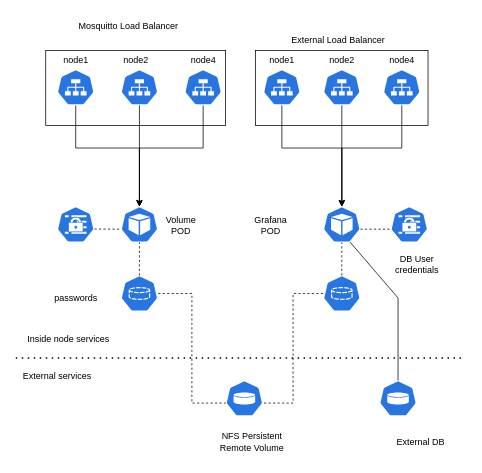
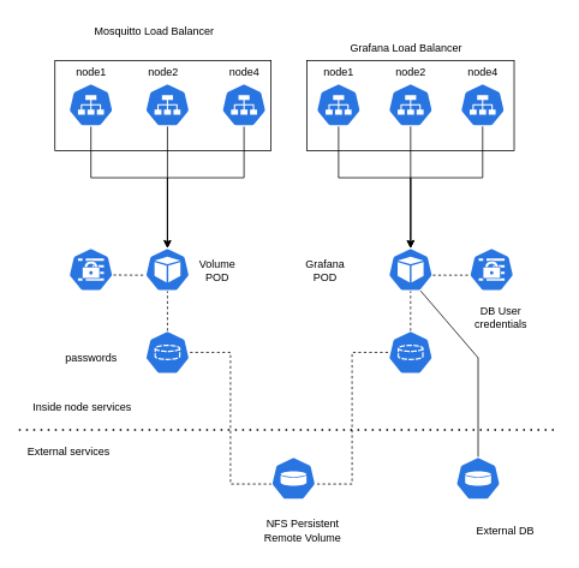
  <mxCell id="0" />
  <mxCell id="1" parent="0" />
  <mxCell id="2" value="" style="rounded=0;whiteSpace=wrap;html=1;" vertex="1" parent="1"><mxGeometry x="340" y="67" width="230" height="100" as="geometry" /></mxCell>
  <mxCell id="3" value="" style="whiteSpace=wrap;html=1;" vertex="1" parent="1"><mxGeometry x="60" y="67" width="240" height="100" as="geometry" /></mxCell>
  <mxCell id="4" value="" style="aspect=fixed;sketch=0;html=1;dashed=0;whitespace=wrap;verticalLabelPosition=bottom;verticalAlign=top;fillColor=#2875E2;strokeColor=#ffffff;points=[[0.005,0.63,0],[0.1,0.2,0],[0.9,0.2,0],[0.5,0,0],[0.995,0.63,0],[0.72,0.99,0],[0.5,1,0],[0.28,0.99,0]];shape=mxgraph.kubernetes.icon2;prIcon=pv" vertex="1" parent="1"><mxGeometry x="300" y="507" width="50" height="48" as="geometry" /></mxCell>
  <mxCell id="5" value="" style="aspect=fixed;sketch=0;html=1;dashed=0;whitespace=wrap;verticalLabelPosition=bottom;verticalAlign=top;fillColor=#2875E2;strokeColor=#ffffff;points=[[0.005,0.63,0],[0.1,0.2,0],[0.9,0.2,0],[0.5,0,0],[0.995,0.63,0],[0.72,0.99,0],[0.5,1,0],[0.28,0.99,0]];shape=mxgraph.kubernetes.icon2;prIcon=pvc" vertex="1" parent="1"><mxGeometry x="160" y="367" width="50" height="48" as="geometry" /></mxCell>
  <mxCell id="6" value="" style="aspect=fixed;sketch=0;html=1;dashed=0;whitespace=wrap;verticalLabelPosition=bottom;verticalAlign=top;fillColor=#2875E2;strokeColor=#ffffff;points=[[0.005,0.63,0],[0.1,0.2,0],[0.9,0.2,0],[0.5,0,0],[0.995,0.63,0],[0.72,0.99,0],[0.5,1,0],[0.28,0.99,0]];shape=mxgraph.kubernetes.icon2;prIcon=pvc" vertex="1" parent="1"><mxGeometry x="430" y="367" width="50" height="48" as="geometry" /></mxCell>
  <mxCell id="7" value="" style="aspect=fixed;sketch=0;html=1;dashed=0;whitespace=wrap;verticalLabelPosition=bottom;verticalAlign=top;fillColor=#2875E2;strokeColor=#ffffff;points=[[0.005,0.63,0],[0.1,0.2,0],[0.9,0.2,0],[0.5,0,0],[0.995,0.63,0],[0.72,0.99,0],[0.5,1,0],[0.28,0.99,0]];shape=mxgraph.kubernetes.icon2;prIcon=pod" vertex="1" parent="1"><mxGeometry x="160" y="275" width="50" height="48" as="geometry" /></mxCell>
  <mxCell id="8" value="" style="aspect=fixed;sketch=0;html=1;dashed=0;whitespace=wrap;verticalLabelPosition=bottom;verticalAlign=top;fillColor=#2875E2;strokeColor=#ffffff;points=[[0.005,0.63,0],[0.1,0.2,0],[0.9,0.2,0],[0.5,0,0],[0.995,0.63,0],[0.72,0.99,0],[0.5,1,0],[0.28,0.99,0]];shape=mxgraph.kubernetes.icon2;prIcon=pod" vertex="1" parent="1"><mxGeometry x="430" y="275" width="50" height="48" as="geometry" /></mxCell>
  <mxCell id="9" value="" style="aspect=fixed;sketch=0;html=1;dashed=0;whitespace=wrap;verticalLabelPosition=bottom;verticalAlign=top;fillColor=#2875E2;strokeColor=#ffffff;points=[[0.005,0.63,0],[0.1,0.2,0],[0.9,0.2,0],[0.5,0,0],[0.995,0.63,0],[0.72,0.99,0],[0.5,1,0],[0.28,0.99,0]];shape=mxgraph.kubernetes.icon2;prIcon=secret" vertex="1" parent="1"><mxGeometry x="75" y="275" width="50" height="48" as="geometry" /></mxCell>
  <mxCell id="10" value="" style="aspect=fixed;sketch=0;html=1;dashed=0;whitespace=wrap;verticalLabelPosition=bottom;verticalAlign=top;fillColor=#2875E2;strokeColor=#ffffff;points=[[0.005,0.63,0],[0.1,0.2,0],[0.9,0.2,0],[0.5,0,0],[0.995,0.63,0],[0.72,0.99,0],[0.5,1,0],[0.28,0.99,0]];shape=mxgraph.kubernetes.icon2;prIcon=secret" vertex="1" parent="1"><mxGeometry x="520" y="275" width="50" height="48" as="geometry" /></mxCell>
  <mxCell id="11" style="edgeStyle=orthogonalEdgeStyle;rounded=0;orthogonalLoop=1;jettySize=auto;html=1;" edge="1" parent="1" source="12" target="7"><mxGeometry relative="1" as="geometry"><Array as="points"><mxPoint x="270" y="197" /><mxPoint x="185" y="197" /></Array></mxGeometry></mxCell>
  <mxCell id="12" value="" style="aspect=fixed;sketch=0;html=1;dashed=0;whitespace=wrap;verticalLabelPosition=bottom;verticalAlign=top;fillColor=#2875E2;strokeColor=#ffffff;points=[[0.005,0.63,0],[0.1,0.2,0],[0.9,0.2,0],[0.5,0,0],[0.995,0.63,0],[0.72,0.99,0],[0.5,1,0],[0.28,0.99,0]];shape=mxgraph.kubernetes.icon2;prIcon=svc" vertex="1" parent="1"><mxGeometry x="245" y="92" width="50" height="48" as="geometry" /></mxCell>
  <mxCell id="13" value="" style="aspect=fixed;sketch=0;html=1;dashed=0;whitespace=wrap;verticalLabelPosition=bottom;verticalAlign=top;fillColor=#2875E2;strokeColor=#ffffff;points=[[0.005,0.63,0],[0.1,0.2,0],[0.9,0.2,0],[0.5,0,0],[0.995,0.63,0],[0.72,0.99,0],[0.5,1,0],[0.28,0.99,0]];shape=mxgraph.kubernetes.icon2;prIcon=svc" vertex="1" parent="1"><mxGeometry x="160" y="92" width="50" height="48" as="geometry" /></mxCell>
  <mxCell id="14" style="edgeStyle=orthogonalEdgeStyle;rounded=0;orthogonalLoop=1;jettySize=auto;html=1;entryX=0.5;entryY=0;entryDx=0;entryDy=0;entryPerimeter=0;" edge="1" parent="1" source="15" target="7"><mxGeometry relative="1" as="geometry"><mxPoint x="190" y="207" as="targetPoint" /><Array as="points"><mxPoint x="100" y="197" /><mxPoint x="185" y="197" /></Array></mxGeometry></mxCell>
  <mxCell id="15" value="" style="aspect=fixed;sketch=0;html=1;dashed=0;whitespace=wrap;verticalLabelPosition=bottom;verticalAlign=top;fillColor=#2875E2;strokeColor=#ffffff;points=[[0.005,0.63,0],[0.1,0.2,0],[0.9,0.2,0],[0.5,0,0],[0.995,0.63,0],[0.72,0.99,0],[0.5,1,0],[0.28,0.99,0]];shape=mxgraph.kubernetes.icon2;prIcon=svc" vertex="1" parent="1"><mxGeometry x="75" y="92" width="50" height="48" as="geometry" /></mxCell>
  <mxCell id="16" value="" style="aspect=fixed;sketch=0;html=1;dashed=0;whitespace=wrap;verticalLabelPosition=bottom;verticalAlign=top;fillColor=#2875E2;strokeColor=#ffffff;points=[[0.005,0.63,0],[0.1,0.2,0],[0.9,0.2,0],[0.5,0,0],[0.995,0.63,0],[0.72,0.99,0],[0.5,1,0],[0.28,0.99,0]];shape=mxgraph.kubernetes.icon2;prIcon=svc" vertex="1" parent="1"><mxGeometry x="350" y="92" width="50" height="48" as="geometry" /></mxCell>
  <mxCell id="17" value="" style="aspect=fixed;sketch=0;html=1;dashed=0;whitespace=wrap;verticalLabelPosition=bottom;verticalAlign=top;fillColor=#2875E2;strokeColor=#ffffff;points=[[0.005,0.63,0],[0.1,0.2,0],[0.9,0.2,0],[0.5,0,0],[0.995,0.63,0],[0.72,0.99,0],[0.5,1,0],[0.28,0.99,0]];shape=mxgraph.kubernetes.icon2;prIcon=svc" vertex="1" parent="1"><mxGeometry x="430" y="92" width="50" height="48" as="geometry" /></mxCell>
  <mxCell id="18" value="" style="aspect=fixed;sketch=0;html=1;dashed=0;whitespace=wrap;verticalLabelPosition=bottom;verticalAlign=top;fillColor=#2875E2;strokeColor=#ffffff;points=[[0.005,0.63,0],[0.1,0.2,0],[0.9,0.2,0],[0.5,0,0],[0.995,0.63,0],[0.72,0.99,0],[0.5,1,0],[0.28,0.99,0]];shape=mxgraph.kubernetes.icon2;prIcon=svc" vertex="1" parent="1"><mxGeometry x="510" y="92" width="50" height="48" as="geometry" /></mxCell>
  <mxCell id="19" value="" style="endArrow=none;dashed=1;html=1;rounded=0;entryX=0.005;entryY=0.63;entryDx=0;entryDy=0;entryPerimeter=0;" edge="1" parent="1" target="7"><mxGeometry width="50" height="50" relative="1" as="geometry"><mxPoint x="125" y="305" as="sourcePoint" /><mxPoint x="175" y="255" as="targetPoint" /></mxGeometry></mxCell>
  <mxCell id="20" value="" style="endArrow=none;dashed=1;html=1;rounded=0;exitX=0.995;exitY=0.63;exitDx=0;exitDy=0;exitPerimeter=0;entryX=0.005;entryY=0.63;entryDx=0;entryDy=0;entryPerimeter=0;" edge="1" parent="1" source="8" target="10"><mxGeometry width="50" height="50" relative="1" as="geometry"><mxPoint x="470" y="307" as="sourcePoint" /><mxPoint x="520" y="257" as="targetPoint" /></mxGeometry></mxCell>
  <mxCell id="21" value="" style="endArrow=none;dashed=1;html=1;rounded=0;exitX=0.5;exitY=0;exitDx=0;exitDy=0;exitPerimeter=0;entryX=0.5;entryY=1;entryDx=0;entryDy=0;entryPerimeter=0;" edge="1" parent="1" source="5" target="7"><mxGeometry width="50" height="50" relative="1" as="geometry"><mxPoint x="140" y="317" as="sourcePoint" /><mxPoint x="190" y="267" as="targetPoint" /></mxGeometry></mxCell>
  <mxCell id="22" value="" style="endArrow=none;dashed=1;html=1;rounded=0;entryX=0.5;entryY=1;entryDx=0;entryDy=0;entryPerimeter=0;exitX=0.5;exitY=0;exitDx=0;exitDy=0;exitPerimeter=0;" edge="1" parent="1" source="6" target="8"><mxGeometry width="50" height="50" relative="1" as="geometry"><mxPoint x="380" y="437" as="sourcePoint" /><mxPoint x="430" y="387" as="targetPoint" /></mxGeometry></mxCell>
  <mxCell id="23" style="edgeStyle=orthogonalEdgeStyle;rounded=0;orthogonalLoop=1;jettySize=auto;html=1;entryX=0.005;entryY=0.63;entryDx=0;entryDy=0;entryPerimeter=0;endArrow=none;startFill=0;dashed=1;" edge="1" parent="1" source="5" target="4"><mxGeometry relative="1" as="geometry" /></mxCell>
  <mxCell id="24" style="edgeStyle=orthogonalEdgeStyle;rounded=0;orthogonalLoop=1;jettySize=auto;html=1;entryX=0.995;entryY=0.63;entryDx=0;entryDy=0;entryPerimeter=0;dashed=1;endArrow=none;startFill=0;" edge="1" parent="1" source="6" target="4"><mxGeometry relative="1" as="geometry" /></mxCell>
  <mxCell id="25" style="edgeStyle=orthogonalEdgeStyle;rounded=0;orthogonalLoop=1;jettySize=auto;html=1;entryX=0.5;entryY=0;entryDx=0;entryDy=0;entryPerimeter=0;" edge="1" parent="1" source="13" target="7"><mxGeometry relative="1" as="geometry" /></mxCell>
  <mxCell id="26" style="edgeStyle=orthogonalEdgeStyle;rounded=0;orthogonalLoop=1;jettySize=auto;html=1;entryX=0.5;entryY=0;entryDx=0;entryDy=0;entryPerimeter=0;" edge="1" parent="1" source="16" target="8"><mxGeometry relative="1" as="geometry"><Array as="points"><mxPoint x="375" y="197" /><mxPoint x="455" y="197" /></Array></mxGeometry></mxCell>
  <mxCell id="27" style="edgeStyle=orthogonalEdgeStyle;rounded=0;orthogonalLoop=1;jettySize=auto;html=1;entryX=0.5;entryY=0;entryDx=0;entryDy=0;entryPerimeter=0;" edge="1" parent="1" source="18" target="8"><mxGeometry relative="1" as="geometry"><Array as="points"><mxPoint x="535" y="197" /><mxPoint x="455" y="197" /></Array></mxGeometry></mxCell>
  <mxCell id="28" style="edgeStyle=orthogonalEdgeStyle;rounded=0;orthogonalLoop=1;jettySize=auto;html=1;entryX=0.5;entryY=0;entryDx=0;entryDy=0;entryPerimeter=0;" edge="1" parent="1" source="17" target="8"><mxGeometry relative="1" as="geometry" /></mxCell>
  <mxCell id="29" value="Volume&lt;div&gt;POD&lt;/div&gt;" style="text;html=1;align=center;verticalAlign=middle;resizable=0;points=[];autosize=1;strokeColor=none;fillColor=none;" vertex="1" parent="1"><mxGeometry x="200" y="280" width="80" height="40" as="geometry" /></mxCell>
  <mxCell id="30" value="Grafana&lt;div&gt;POD&lt;/div&gt;" style="text;html=1;align=center;verticalAlign=middle;resizable=0;points=[];autosize=1;strokeColor=none;fillColor=none;" vertex="1" parent="1"><mxGeometry x="325" y="280" width="70" height="40" as="geometry" /></mxCell>
  <mxCell id="31" value="node1" style="text;html=1;align=center;verticalAlign=middle;resizable=0;points=[];autosize=1;strokeColor=none;fillColor=none;" vertex="1" parent="1"><mxGeometry x="70" y="65" width="60" height="30" as="geometry" /></mxCell>
  <mxCell id="32" value="node2" style="text;html=1;align=center;verticalAlign=middle;resizable=0;points=[];autosize=1;strokeColor=none;fillColor=none;" vertex="1" parent="1"><mxGeometry x="150" y="65" width="60" height="30" as="geometry" /></mxCell>
  <mxCell id="33" value="node4" style="text;html=1;align=center;verticalAlign=middle;resizable=0;points=[];autosize=1;strokeColor=none;fillColor=none;" vertex="1" parent="1"><mxGeometry x="240" y="65" width="60" height="30" as="geometry" /></mxCell>
  <mxCell id="34" value="node1" style="text;html=1;align=center;verticalAlign=middle;resizable=0;points=[];autosize=1;strokeColor=none;fillColor=none;" vertex="1" parent="1"><mxGeometry x="345" y="65" width="60" height="30" as="geometry" /></mxCell>
  <mxCell id="35" value="node2" style="text;html=1;align=center;verticalAlign=middle;resizable=0;points=[];autosize=1;strokeColor=none;fillColor=none;" vertex="1" parent="1"><mxGeometry x="425" y="65" width="60" height="30" as="geometry" /></mxCell>
  <mxCell id="36" value="node4" style="text;html=1;align=center;verticalAlign=middle;resizable=0;points=[];autosize=1;strokeColor=none;fillColor=none;" vertex="1" parent="1"><mxGeometry x="505" y="65" width="60" height="30" as="geometry" /></mxCell>
  <mxCell id="37" value="passwords" style="text;html=1;align=center;verticalAlign=middle;resizable=0;points=[];autosize=1;strokeColor=none;fillColor=none;" vertex="1" parent="1"><mxGeometry x="60" y="383" width="80" height="30" as="geometry" /></mxCell>
  <mxCell id="38" value="DB User&lt;div&gt;credentials&lt;/div&gt;" style="text;html=1;align=center;verticalAlign=middle;resizable=0;points=[];autosize=1;strokeColor=none;fillColor=none;" vertex="1" parent="1"><mxGeometry x="515" y="332" width="80" height="40" as="geometry" /></mxCell>
  <mxCell id="39" value="NFS Persistent&lt;div&gt;Remote Volume&lt;/div&gt;" style="text;html=1;align=center;verticalAlign=middle;resizable=0;points=[];autosize=1;strokeColor=none;fillColor=none;" vertex="1" parent="1"><mxGeometry x="280" y="569" width="110" height="40" as="geometry" /></mxCell>
  <mxCell id="40" value="" style="aspect=fixed;sketch=0;html=1;dashed=0;whitespace=wrap;verticalLabelPosition=bottom;verticalAlign=top;fillColor=#2875E2;strokeColor=#ffffff;points=[[0.005,0.63,0],[0.1,0.2,0],[0.9,0.2,0],[0.5,0,0],[0.995,0.63,0],[0.72,0.99,0],[0.5,1,0],[0.28,0.99,0]];shape=mxgraph.kubernetes.icon2;prIcon=vol" vertex="1" parent="1"><mxGeometry x="505" y="507" width="50" height="48" as="geometry" /></mxCell>
  <mxCell id="41" value="" style="endArrow=none;startArrow=none;html=1;rounded=0;exitX=0.5;exitY=0;exitDx=0;exitDy=0;exitPerimeter=0;entryX=0.72;entryY=0.99;entryDx=0;entryDy=0;entryPerimeter=0;startFill=0;" edge="1" parent="1" source="40" target="8"><mxGeometry width="50" height="50" relative="1" as="geometry"><mxPoint x="420" y="437" as="sourcePoint" /><mxPoint x="470" y="387" as="targetPoint" /><Array as="points"><mxPoint x="530" y="397" /></Array></mxGeometry></mxCell>
  <mxCell id="42" value="External DB" style="text;html=1;align=center;verticalAlign=middle;resizable=0;points=[];autosize=1;strokeColor=none;fillColor=none;" vertex="1" parent="1"><mxGeometry x="515" y="575" width="90" height="30" as="geometry" /></mxCell>
  <mxCell id="43" value="" style="endArrow=none;dashed=1;html=1;dashPattern=1 3;strokeWidth=2;rounded=0;" edge="1" parent="1"><mxGeometry width="50" height="50" relative="1" as="geometry"><mxPoint x="20" y="477" as="sourcePoint" /><mxPoint x="620" y="477" as="targetPoint" /></mxGeometry></mxCell>
  <mxCell id="44" value="Mosquitto Load Balancer" style="text;html=1;align=center;verticalAlign=middle;resizable=0;points=[];autosize=1;strokeColor=none;fillColor=none;" vertex="1" parent="1"><mxGeometry x="90" y="20" width="160" height="30" as="geometry" /></mxCell>
- <mxCell id="45" value="External Load Balancer&lt;div&gt;&lt;br&gt;&lt;/div&gt;" style="text;html=1;align=center;verticalAlign=middle;resizable=0;points=[];autosize=1;strokeColor=none;fillColor=none;" vertex="1" parent="1"><mxGeometry x="375" y="40" width="150" height="40" as="geometry" /></mxCell>
+ <mxCell id="45" value="Grafana Load Balancer&lt;div&gt;&lt;br&gt;&lt;/div&gt;" style="text;html=1;align=center;verticalAlign=middle;resizable=0;points=[];autosize=1;strokeColor=none;fillColor=none;" vertex="1" parent="1"><mxGeometry x="375" y="40" width="150" height="40" as="geometry" /></mxCell>
  <mxCell id="46" value="External services" style="text;html=1;align=center;verticalAlign=middle;resizable=0;points=[];autosize=1;strokeColor=none;fillColor=none;" vertex="1" parent="1"><mxGeometry x="20" y="487" width="110" height="30" as="geometry" /></mxCell>
  <mxCell id="47" value="Inside node services" style="text;html=1;align=center;verticalAlign=middle;resizable=0;points=[];autosize=1;strokeColor=none;fillColor=none;" vertex="1" parent="1"><mxGeometry x="20" y="437" width="140" height="30" as="geometry" /></mxCell>
